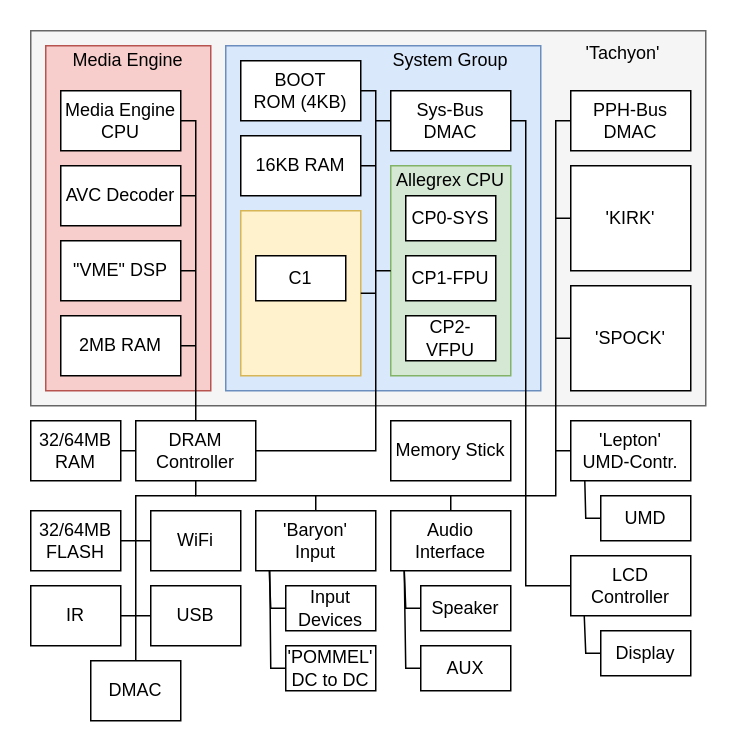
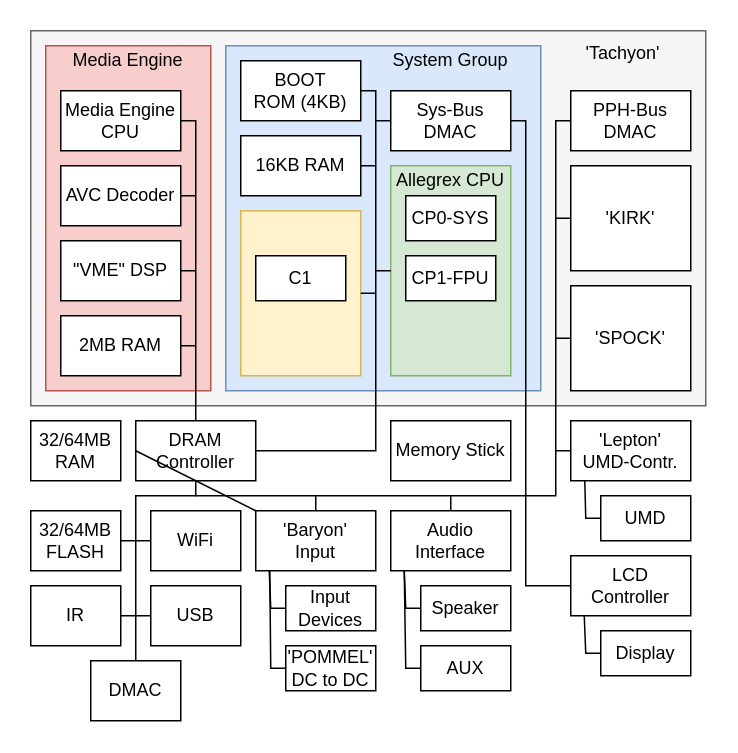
  <mxCell id="0" />
  <mxCell id="1" parent="0" />
  <mxCell id="2" value="" style="rounded=0;whiteSpace=wrap;html=1;fillColor=#f5f5f5;fontColor=#333333;strokeColor=#666666;" vertex="1" parent="1"><mxGeometry x="20" y="20" width="450" height="250" as="geometry" /></mxCell>
  <mxCell id="3" value="'Tachyon'" style="text;html=1;align=center;verticalAlign=middle;whiteSpace=wrap;rounded=0;" vertex="1" parent="1"><mxGeometry x="360" y="20" width="110" height="30" as="geometry" /></mxCell>
  <mxCell id="4" value="" style="rounded=0;whiteSpace=wrap;html=1;fillColor=#f8cecc;strokeColor=#b85450;" vertex="1" parent="1"><mxGeometry x="30" y="30" width="110" height="230" as="geometry" /></mxCell>
  <mxCell id="5" value="Media Engine" style="text;html=1;align=center;verticalAlign=middle;whiteSpace=wrap;rounded=0;" vertex="1" parent="1"><mxGeometry x="40" y="30" width="90" height="20" as="geometry" /></mxCell>
  <mxCell id="6" value="Media Engine CPU" style="rounded=0;whiteSpace=wrap;html=1;" vertex="1" parent="1"><mxGeometry x="40" y="60" width="80" height="40" as="geometry" /></mxCell>
  <mxCell id="7" value="AVC Decoder" style="rounded=0;whiteSpace=wrap;html=1;" vertex="1" parent="1"><mxGeometry x="40" y="110" width="80" height="40" as="geometry" /></mxCell>
  <mxCell id="8" value="&quot;VME&quot; DSP" style="rounded=0;whiteSpace=wrap;html=1;" vertex="1" parent="1"><mxGeometry x="40" y="160" width="80" height="40" as="geometry" /></mxCell>
  <mxCell id="9" value="2MB RAM" style="rounded=0;whiteSpace=wrap;html=1;" vertex="1" parent="1"><mxGeometry x="40" y="210" width="80" height="40" as="geometry" /></mxCell>
  <mxCell id="10" value="" style="endArrow=none;html=1;rounded=0;exitX=0.5;exitY=0;exitDx=0;exitDy=0;strokeColor=default;align=center;verticalAlign=middle;fontFamily=Helvetica;fontSize=11;fontColor=default;labelBackgroundColor=default;" edge="1" parent="1" source="14"><mxGeometry width="50" height="50" relative="1" as="geometry"><mxPoint x="160" y="290" as="sourcePoint" /><mxPoint x="120" y="80" as="targetPoint" /><Array as="points"><mxPoint x="130" y="290" /><mxPoint x="130" y="80" /></Array></mxGeometry></mxCell>
  <mxCell id="11" value="" style="endArrow=none;html=1;rounded=0;entryX=1;entryY=0.5;entryDx=0;entryDy=0;" edge="1" parent="1" target="7"><mxGeometry width="50" height="50" relative="1" as="geometry"><mxPoint x="130" y="130" as="sourcePoint" /><mxPoint x="220" y="110" as="targetPoint" /></mxGeometry></mxCell>
  <mxCell id="12" value="" style="endArrow=none;html=1;rounded=0;exitX=1;exitY=0.5;exitDx=0;exitDy=0;" edge="1" parent="1" source="8"><mxGeometry width="50" height="50" relative="1" as="geometry"><mxPoint x="160" y="140" as="sourcePoint" /><mxPoint x="130" y="180" as="targetPoint" /></mxGeometry></mxCell>
  <mxCell id="13" value="" style="endArrow=none;html=1;rounded=0;exitX=1;exitY=0.5;exitDx=0;exitDy=0;" edge="1" parent="1" source="9"><mxGeometry width="50" height="50" relative="1" as="geometry"><mxPoint x="170" y="150" as="sourcePoint" /><mxPoint x="130" y="230" as="targetPoint" /></mxGeometry></mxCell>
  <mxCell id="14" value="DRAM Controller" style="rounded=0;whiteSpace=wrap;html=1;" vertex="1" parent="1"><mxGeometry x="90" y="280" width="80" height="40" as="geometry" /></mxCell>
  <mxCell id="15" value="32/64MB&lt;div&gt;RAM&lt;/div&gt;" style="rounded=0;whiteSpace=wrap;html=1;" vertex="1" parent="1"><mxGeometry x="20" y="280" width="60" height="40" as="geometry" /></mxCell>
  <mxCell id="16" value="" style="rounded=0;whiteSpace=wrap;html=1;fillColor=#dae8fc;strokeColor=#6c8ebf;" vertex="1" parent="1"><mxGeometry x="150" y="30" width="210" height="230" as="geometry" /></mxCell>
  <mxCell id="17" value="System Group" style="text;html=1;align=center;verticalAlign=middle;whiteSpace=wrap;rounded=0;" vertex="1" parent="1"><mxGeometry x="260" y="30" width="80" height="20" as="geometry" /></mxCell>
  <mxCell id="18" value="" style="rounded=0;whiteSpace=wrap;html=1;fillColor=#fff2cc;strokeColor=#d6b656;" vertex="1" parent="1"><mxGeometry x="160" y="140" width="80" height="110" as="geometry" /></mxCell>
  <mxCell id="19" value="16KB RAM" style="rounded=0;whiteSpace=wrap;html=1;" vertex="1" parent="1"><mxGeometry x="160" y="90" width="80" height="40" as="geometry" /></mxCell>
  <mxCell id="20" value="BOOT&lt;div&gt;ROM (4KB)&lt;/div&gt;" style="rounded=0;whiteSpace=wrap;html=1;" vertex="1" parent="1"><mxGeometry x="160" y="40" width="80" height="40" as="geometry" /></mxCell>
  <mxCell id="21" value="&lt;div&gt;PPH-Bus&lt;/div&gt;DMAC" style="rounded=0;whiteSpace=wrap;html=1;" vertex="1" parent="1"><mxGeometry x="380" y="60" width="80" height="40" as="geometry" /></mxCell>
  <mxCell id="22" value="" style="rounded=0;whiteSpace=wrap;html=1;fillColor=#d5e8d4;strokeColor=#82b366;" vertex="1" parent="1"><mxGeometry x="260" y="110" width="80" height="140" as="geometry" /></mxCell>
  <mxCell id="23" value="'KIRK'" style="rounded=0;whiteSpace=wrap;html=1;" vertex="1" parent="1"><mxGeometry x="380" y="110" width="80" height="70" as="geometry" /></mxCell>
  <mxCell id="24" value="'SPOCK'" style="rounded=0;whiteSpace=wrap;html=1;" vertex="1" parent="1"><mxGeometry x="380" y="190" width="80" height="70" as="geometry" /></mxCell>
  <mxCell id="25" value="" style="endArrow=none;html=1;rounded=0;exitX=0.5;exitY=1;exitDx=0;exitDy=0;entryX=0;entryY=0.5;entryDx=0;entryDy=0;" edge="1" parent="1" source="14" target="21"><mxGeometry width="50" height="50" relative="1" as="geometry"><mxPoint x="120" y="320" as="sourcePoint" /><mxPoint x="380" y="100" as="targetPoint" /><Array as="points"><mxPoint x="130" y="330" /><mxPoint x="370" y="330" /><mxPoint x="370" y="80" /></Array></mxGeometry></mxCell>
  <mxCell id="26" value="&lt;div&gt;Sys-Bus&lt;/div&gt;DMAC" style="rounded=0;whiteSpace=wrap;html=1;" vertex="1" parent="1"><mxGeometry x="260" y="60" width="80" height="40" as="geometry" /></mxCell>
  <mxCell id="27" value="" style="endArrow=none;html=1;rounded=0;strokeColor=default;align=center;verticalAlign=middle;fontFamily=Helvetica;fontSize=11;fontColor=default;labelBackgroundColor=default;entryX=1;entryY=0.5;entryDx=0;entryDy=0;exitX=1;exitY=0.5;exitDx=0;exitDy=0;" edge="1" parent="1" source="14" target="20"><mxGeometry width="50" height="50" relative="1" as="geometry"><mxPoint x="250" y="290" as="sourcePoint" /><mxPoint x="270" y="60" as="targetPoint" /><Array as="points"><mxPoint x="250" y="300" /><mxPoint x="250" y="60" /></Array></mxGeometry></mxCell>
  <mxCell id="28" value="Allegrex CPU" style="text;html=1;align=center;verticalAlign=middle;whiteSpace=wrap;rounded=0;" vertex="1" parent="1"><mxGeometry x="260" y="110" width="80" height="20" as="geometry" /></mxCell>
- <mxCell id="29" value="CP2-VFPU" style="rounded=0;whiteSpace=wrap;html=1;" vertex="1" parent="1"><mxGeometry x="270" y="210" width="60" height="30" as="geometry" /></mxCell>
  <mxCell id="30" value="CP0-SYS" style="rounded=0;whiteSpace=wrap;html=1;" vertex="1" parent="1"><mxGeometry x="270" y="130" width="60" height="30" as="geometry" /></mxCell>
  <mxCell id="31" value="CP1-FPU" style="rounded=0;whiteSpace=wrap;html=1;" vertex="1" parent="1"><mxGeometry x="270" y="170" width="60" height="30" as="geometry" /></mxCell>
  <mxCell id="32" value="C1" style="rounded=0;whiteSpace=wrap;html=1;" vertex="1" parent="1"><mxGeometry x="170" y="170" width="60" height="30" as="geometry" /></mxCell>
  <mxCell id="33" value="" style="endArrow=none;html=1;rounded=0;exitX=1;exitY=0.5;exitDx=0;exitDy=0;" edge="1" parent="1" source="18"><mxGeometry width="50" height="50" relative="1" as="geometry"><mxPoint x="220" y="220" as="sourcePoint" /><mxPoint x="250" y="195" as="targetPoint" /></mxGeometry></mxCell>
  <mxCell id="34" value="" style="endArrow=none;html=1;rounded=0;entryX=0;entryY=0.5;entryDx=0;entryDy=0;" edge="1" parent="1" target="22"><mxGeometry width="50" height="50" relative="1" as="geometry"><mxPoint x="250" y="180" as="sourcePoint" /><mxPoint x="240" y="170" as="targetPoint" /></mxGeometry></mxCell>
  <mxCell id="35" value="" style="endArrow=none;html=1;rounded=0;exitX=1;exitY=0.5;exitDx=0;exitDy=0;" edge="1" parent="1" source="19"><mxGeometry width="50" height="50" relative="1" as="geometry"><mxPoint x="220" y="220" as="sourcePoint" /><mxPoint x="250" y="110" as="targetPoint" /></mxGeometry></mxCell>
  <mxCell id="36" value="" style="endArrow=none;html=1;rounded=0;entryX=0;entryY=0.5;entryDx=0;entryDy=0;" edge="1" parent="1" target="26"><mxGeometry width="50" height="50" relative="1" as="geometry"><mxPoint x="250" y="80" as="sourcePoint" /><mxPoint x="240" y="170" as="targetPoint" /></mxGeometry></mxCell>
  <mxCell id="37" value="Speaker" style="rounded=0;whiteSpace=wrap;html=1;" vertex="1" parent="1"><mxGeometry x="280" y="390" width="60" height="30" as="geometry" /></mxCell>
  <mxCell id="38" value="Memory Stick" style="rounded=0;whiteSpace=wrap;html=1;" vertex="1" parent="1"><mxGeometry x="260" y="280" width="80" height="40" as="geometry" /></mxCell>
  <mxCell id="39" value="UMD" style="rounded=0;whiteSpace=wrap;html=1;" vertex="1" parent="1"><mxGeometry x="400" y="330" width="60" height="30" as="geometry" /></mxCell>
  <mxCell id="40" value="'Lepton'&lt;div&gt;UMD-Contr.&lt;/div&gt;" style="rounded=0;whiteSpace=wrap;html=1;" vertex="1" parent="1"><mxGeometry x="380" y="280" width="80" height="40" as="geometry" /></mxCell>
  <mxCell id="41" value="" style="endArrow=none;html=1;rounded=0;entryX=0;entryY=0.5;entryDx=0;entryDy=0;" edge="1" parent="1" target="40"><mxGeometry width="50" height="50" relative="1" as="geometry"><mxPoint x="380" y="300" as="sourcePoint" /><mxPoint x="280" y="190" as="targetPoint" /><Array as="points"><mxPoint x="370" y="300" /></Array></mxGeometry></mxCell>
  <mxCell id="42" value="" style="endArrow=none;html=1;rounded=0;entryX=0.117;entryY=0.998;entryDx=0;entryDy=0;exitX=0;exitY=0.5;exitDx=0;exitDy=0;entryPerimeter=0;" edge="1" parent="1" source="39" target="40"><mxGeometry width="50" height="50" relative="1" as="geometry"><mxPoint x="390" y="390" as="sourcePoint" /><mxPoint x="440" y="340" as="targetPoint" /><Array as="points"><mxPoint x="390" y="345" /></Array></mxGeometry></mxCell>
  <mxCell id="43" value="Audio Interface" style="rounded=0;whiteSpace=wrap;html=1;" vertex="1" parent="1"><mxGeometry x="260" y="340" width="80" height="40" as="geometry" /></mxCell>
  <mxCell id="44" value="" style="endArrow=none;html=1;rounded=0;entryX=0.5;entryY=0;entryDx=0;entryDy=0;" edge="1" parent="1" target="43"><mxGeometry width="50" height="50" relative="1" as="geometry"><mxPoint x="300" y="330" as="sourcePoint" /><mxPoint x="210" y="360" as="targetPoint" /></mxGeometry></mxCell>
  <mxCell id="45" value="" style="endArrow=none;html=1;rounded=0;exitX=1;exitY=0.5;exitDx=0;exitDy=0;entryX=0;entryY=0.5;entryDx=0;entryDy=0;" edge="1" parent="1" source="26" target="46"><mxGeometry width="50" height="50" relative="1" as="geometry"><mxPoint x="310" y="420" as="sourcePoint" /><mxPoint x="360" y="430" as="targetPoint" /><Array as="points"><mxPoint x="350" y="80" /><mxPoint x="350" y="390" /></Array></mxGeometry></mxCell>
  <mxCell id="46" value="LCD Controller" style="rounded=0;whiteSpace=wrap;html=1;" vertex="1" parent="1"><mxGeometry x="380" y="370" width="80" height="40" as="geometry" /></mxCell>
  <mxCell id="47" value="'Baryon'&lt;div&gt;Input&lt;/div&gt;" style="rounded=0;whiteSpace=wrap;html=1;" vertex="1" parent="1"><mxGeometry x="170" y="340" width="80" height="40" as="geometry" /></mxCell>
  <mxCell id="48" value="Input Devices" style="rounded=0;whiteSpace=wrap;html=1;" vertex="1" parent="1"><mxGeometry x="190" y="390" width="60" height="30" as="geometry" /></mxCell>
  <mxCell id="49" value="" style="endArrow=none;html=1;rounded=0;entryX=0.5;entryY=0;entryDx=0;entryDy=0;" edge="1" parent="1" target="47"><mxGeometry width="50" height="50" relative="1" as="geometry"><mxPoint x="210" y="330" as="sourcePoint" /><mxPoint x="320" y="400" as="targetPoint" /><Array as="points" /></mxGeometry></mxCell>
  <mxCell id="50" value="AUX" style="rounded=0;whiteSpace=wrap;html=1;" vertex="1" parent="1"><mxGeometry x="280" y="430" width="60" height="30" as="geometry" /></mxCell>
  <mxCell id="51" value="Display" style="rounded=0;whiteSpace=wrap;html=1;" vertex="1" parent="1"><mxGeometry x="400" y="420" width="60" height="30" as="geometry" /></mxCell>
  <mxCell id="52" value="" style="endArrow=none;html=1;rounded=0;entryX=0.117;entryY=0.998;entryDx=0;entryDy=0;exitX=0;exitY=0.5;exitDx=0;exitDy=0;entryPerimeter=0;" edge="1" parent="1"><mxGeometry width="50" height="50" relative="1" as="geometry"><mxPoint x="400" y="435" as="sourcePoint" /><mxPoint x="389" y="410" as="targetPoint" /><Array as="points"><mxPoint x="390" y="435" /></Array></mxGeometry></mxCell>
  <mxCell id="53" value="'POMMEL'&lt;div&gt;DC to DC&lt;/div&gt;" style="rounded=0;whiteSpace=wrap;html=1;" vertex="1" parent="1"><mxGeometry x="190" y="430" width="60" height="30" as="geometry" /></mxCell>
  <mxCell id="54" value="" style="endArrow=none;html=1;rounded=0;entryX=0.117;entryY=0.998;entryDx=0;entryDy=0;exitX=0;exitY=0.5;exitDx=0;exitDy=0;entryPerimeter=0;" edge="1" parent="1"><mxGeometry width="50" height="50" relative="1" as="geometry"><mxPoint x="190" y="405" as="sourcePoint" /><mxPoint x="179" y="380" as="targetPoint" /><Array as="points"><mxPoint x="180" y="405" /></Array></mxGeometry></mxCell>
  <mxCell id="55" value="" style="endArrow=none;html=1;rounded=0;entryX=0.117;entryY=1.002;entryDx=0;entryDy=0;exitX=0;exitY=0.5;exitDx=0;exitDy=0;entryPerimeter=0;" edge="1" parent="1" target="47"><mxGeometry width="50" height="50" relative="1" as="geometry"><mxPoint x="190" y="445" as="sourcePoint" /><mxPoint x="179" y="420" as="targetPoint" /><Array as="points"><mxPoint x="180" y="445" /></Array></mxGeometry></mxCell>
  <mxCell id="56" value="" style="endArrow=none;html=1;rounded=0;entryX=0.117;entryY=0.998;entryDx=0;entryDy=0;exitX=0;exitY=0.5;exitDx=0;exitDy=0;entryPerimeter=0;" edge="1" parent="1"><mxGeometry width="50" height="50" relative="1" as="geometry"><mxPoint x="280" y="405" as="sourcePoint" /><mxPoint x="269" y="380" as="targetPoint" /><Array as="points"><mxPoint x="270" y="405" /></Array></mxGeometry></mxCell>
  <mxCell id="57" value="" style="endArrow=none;html=1;rounded=0;entryX=0.117;entryY=1.002;entryDx=0;entryDy=0;exitX=0;exitY=0.5;exitDx=0;exitDy=0;entryPerimeter=0;" edge="1" parent="1"><mxGeometry width="50" height="50" relative="1" as="geometry"><mxPoint x="280" y="445" as="sourcePoint" /><mxPoint x="269" y="380" as="targetPoint" /><Array as="points"><mxPoint x="270" y="445" /></Array></mxGeometry></mxCell>
- <mxCell id="58" value="" style="endArrow=none;html=1;rounded=0;entryX=1;entryY=0.5;entryDx=0;entryDy=0;exitX=0;exitY=0.5;exitDx=0;exitDy=0;" edge="1" parent="1" source="14" target="15"><mxGeometry width="50" height="50" relative="1" as="geometry"><mxPoint x="120" y="390" as="sourcePoint" /><mxPoint x="170" y="340" as="targetPoint" /></mxGeometry></mxCell>
+ <mxCell id="58" value="" style="endArrow=none;html=1;rounded=0;exitX=0;exitY=0.5;exitDx=0;exitDy=0;" edge="1" parent="1" source="14" target="47"><mxGeometry width="50" height="50" relative="1" as="geometry"><mxPoint x="120" y="390" as="sourcePoint" /><mxPoint x="170" y="340" as="targetPoint" /></mxGeometry></mxCell>
  <mxCell id="59" value="WiFi" style="rounded=0;whiteSpace=wrap;html=1;" vertex="1" parent="1"><mxGeometry x="100" y="340" width="60" height="40" as="geometry" /></mxCell>
  <mxCell id="60" value="IR" style="rounded=0;whiteSpace=wrap;html=1;" vertex="1" parent="1"><mxGeometry x="20" y="390" width="60" height="40" as="geometry" /></mxCell>
  <mxCell id="61" value="" style="endArrow=none;html=1;rounded=0;" edge="1" parent="1"><mxGeometry width="50" height="50" relative="1" as="geometry"><mxPoint x="90" y="440" as="sourcePoint" /><mxPoint x="130" y="330" as="targetPoint" /><Array as="points"><mxPoint x="90" y="330" /></Array></mxGeometry></mxCell>
  <mxCell id="62" value="USB" style="rounded=0;whiteSpace=wrap;html=1;" vertex="1" parent="1"><mxGeometry x="100" y="390" width="60" height="40" as="geometry" /></mxCell>
  <mxCell id="63" value="32/64MB&lt;div&gt;FLASH&lt;/div&gt;" style="rounded=0;whiteSpace=wrap;html=1;" vertex="1" parent="1"><mxGeometry x="20" y="340" width="60" height="40" as="geometry" /></mxCell>
  <mxCell id="64" value="DMAC" style="rounded=0;whiteSpace=wrap;html=1;" vertex="1" parent="1"><mxGeometry x="60" y="440" width="60" height="40" as="geometry" /></mxCell>
  <mxCell id="65" value="" style="endArrow=none;html=1;rounded=0;entryX=1;entryY=0.5;entryDx=0;entryDy=0;exitX=0;exitY=0.5;exitDx=0;exitDy=0;" edge="1" parent="1" source="59" target="63"><mxGeometry width="50" height="50" relative="1" as="geometry"><mxPoint x="90" y="350" as="sourcePoint" /><mxPoint x="260" y="310" as="targetPoint" /></mxGeometry></mxCell>
  <mxCell id="66" value="" style="endArrow=none;html=1;rounded=0;exitX=1;exitY=0.5;exitDx=0;exitDy=0;entryX=0;entryY=0.5;entryDx=0;entryDy=0;" edge="1" parent="1" source="60" target="62"><mxGeometry width="50" height="50" relative="1" as="geometry"><mxPoint x="210" y="360" as="sourcePoint" /><mxPoint x="260" y="310" as="targetPoint" /></mxGeometry></mxCell>
  <mxCell id="67" value="" style="endArrow=none;html=1;rounded=0;entryX=0;entryY=0.5;entryDx=0;entryDy=0;" edge="1" parent="1" target="23"><mxGeometry width="50" height="50" relative="1" as="geometry"><mxPoint x="370" y="145" as="sourcePoint" /><mxPoint x="320" y="230" as="targetPoint" /></mxGeometry></mxCell>
  <mxCell id="68" value="" style="endArrow=none;html=1;rounded=0;entryX=0;entryY=0.5;entryDx=0;entryDy=0;" edge="1" parent="1" target="24"><mxGeometry width="50" height="50" relative="1" as="geometry"><mxPoint x="370" y="225" as="sourcePoint" /><mxPoint x="410" y="180" as="targetPoint" /></mxGeometry></mxCell>
